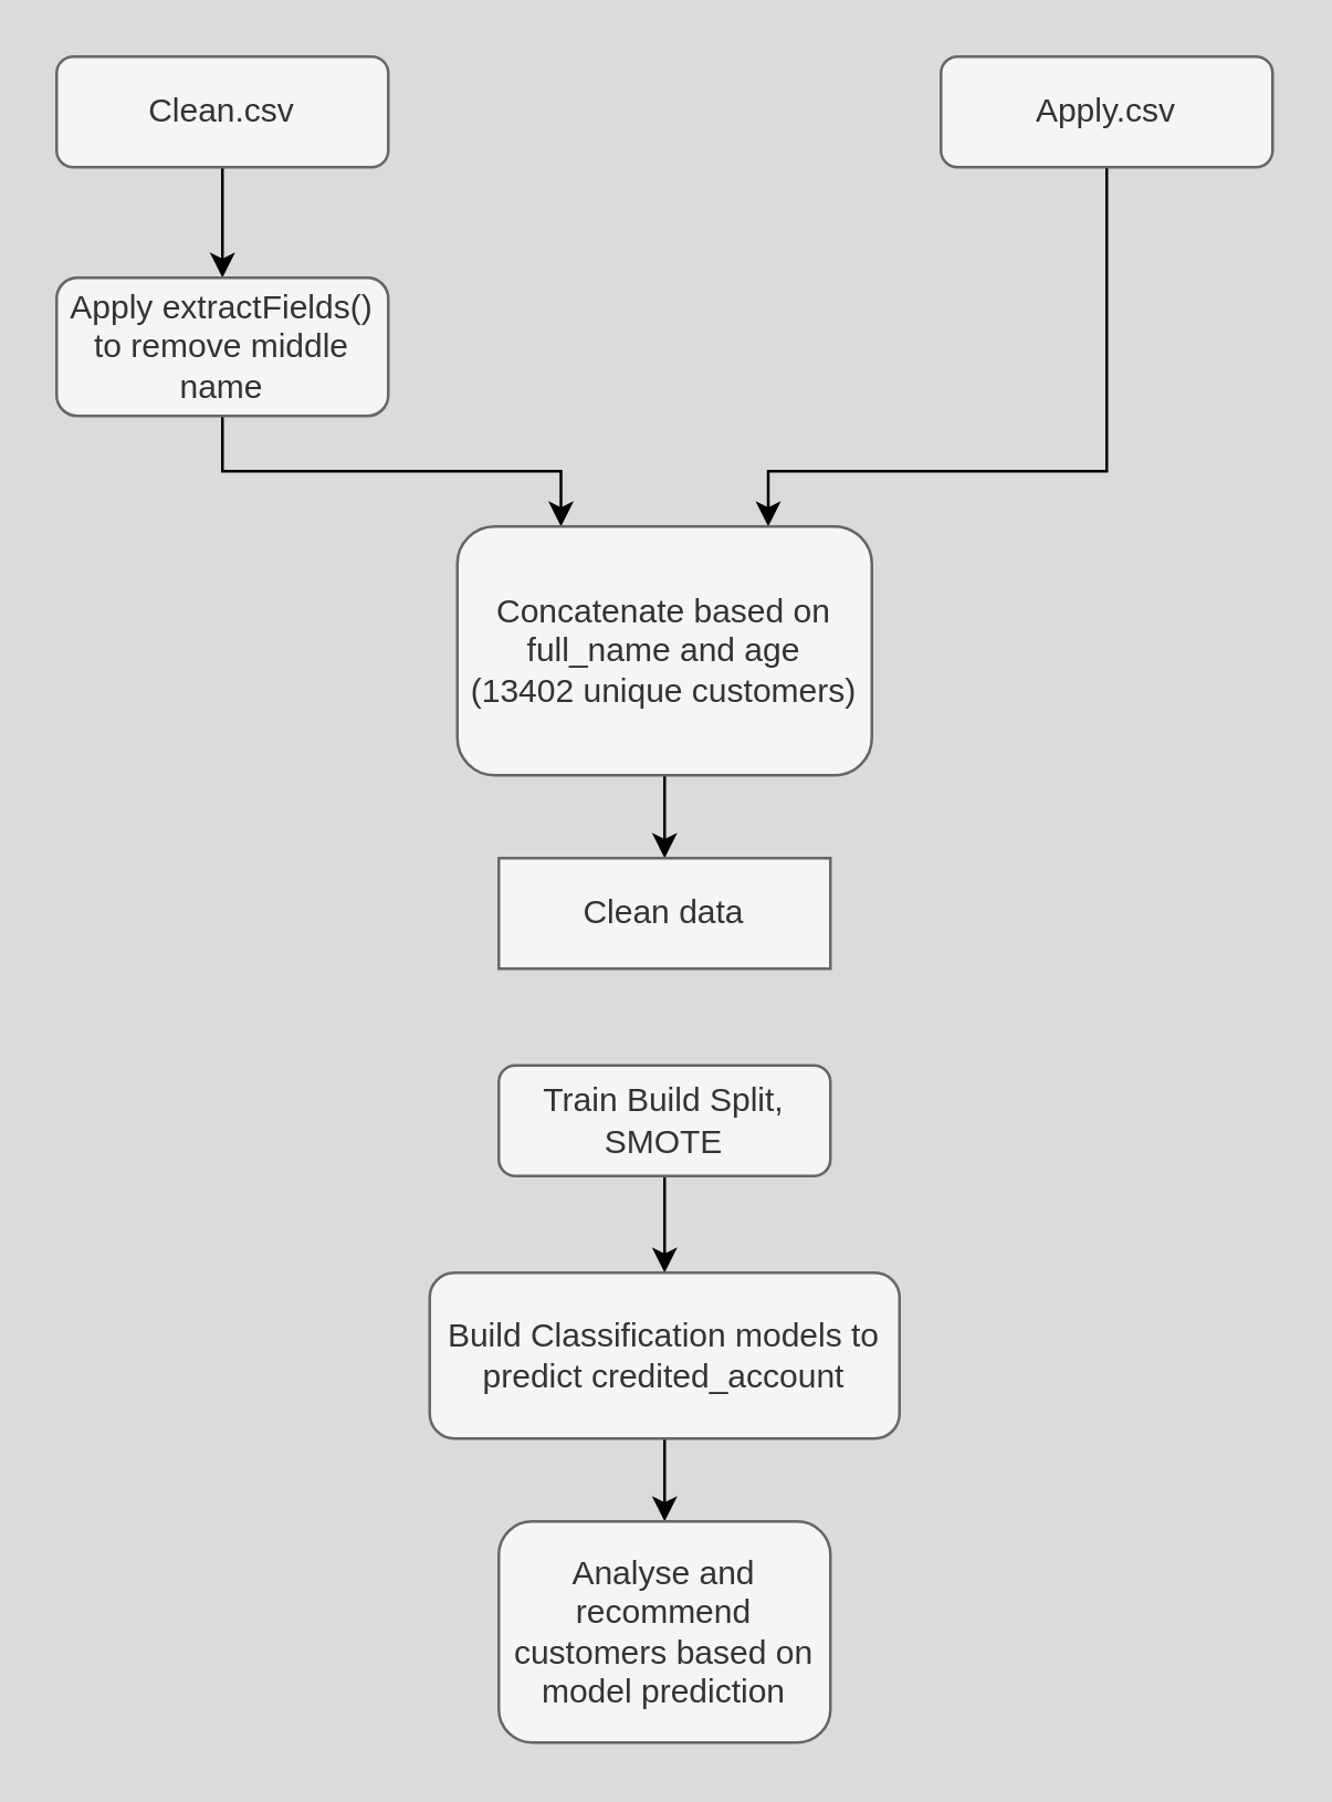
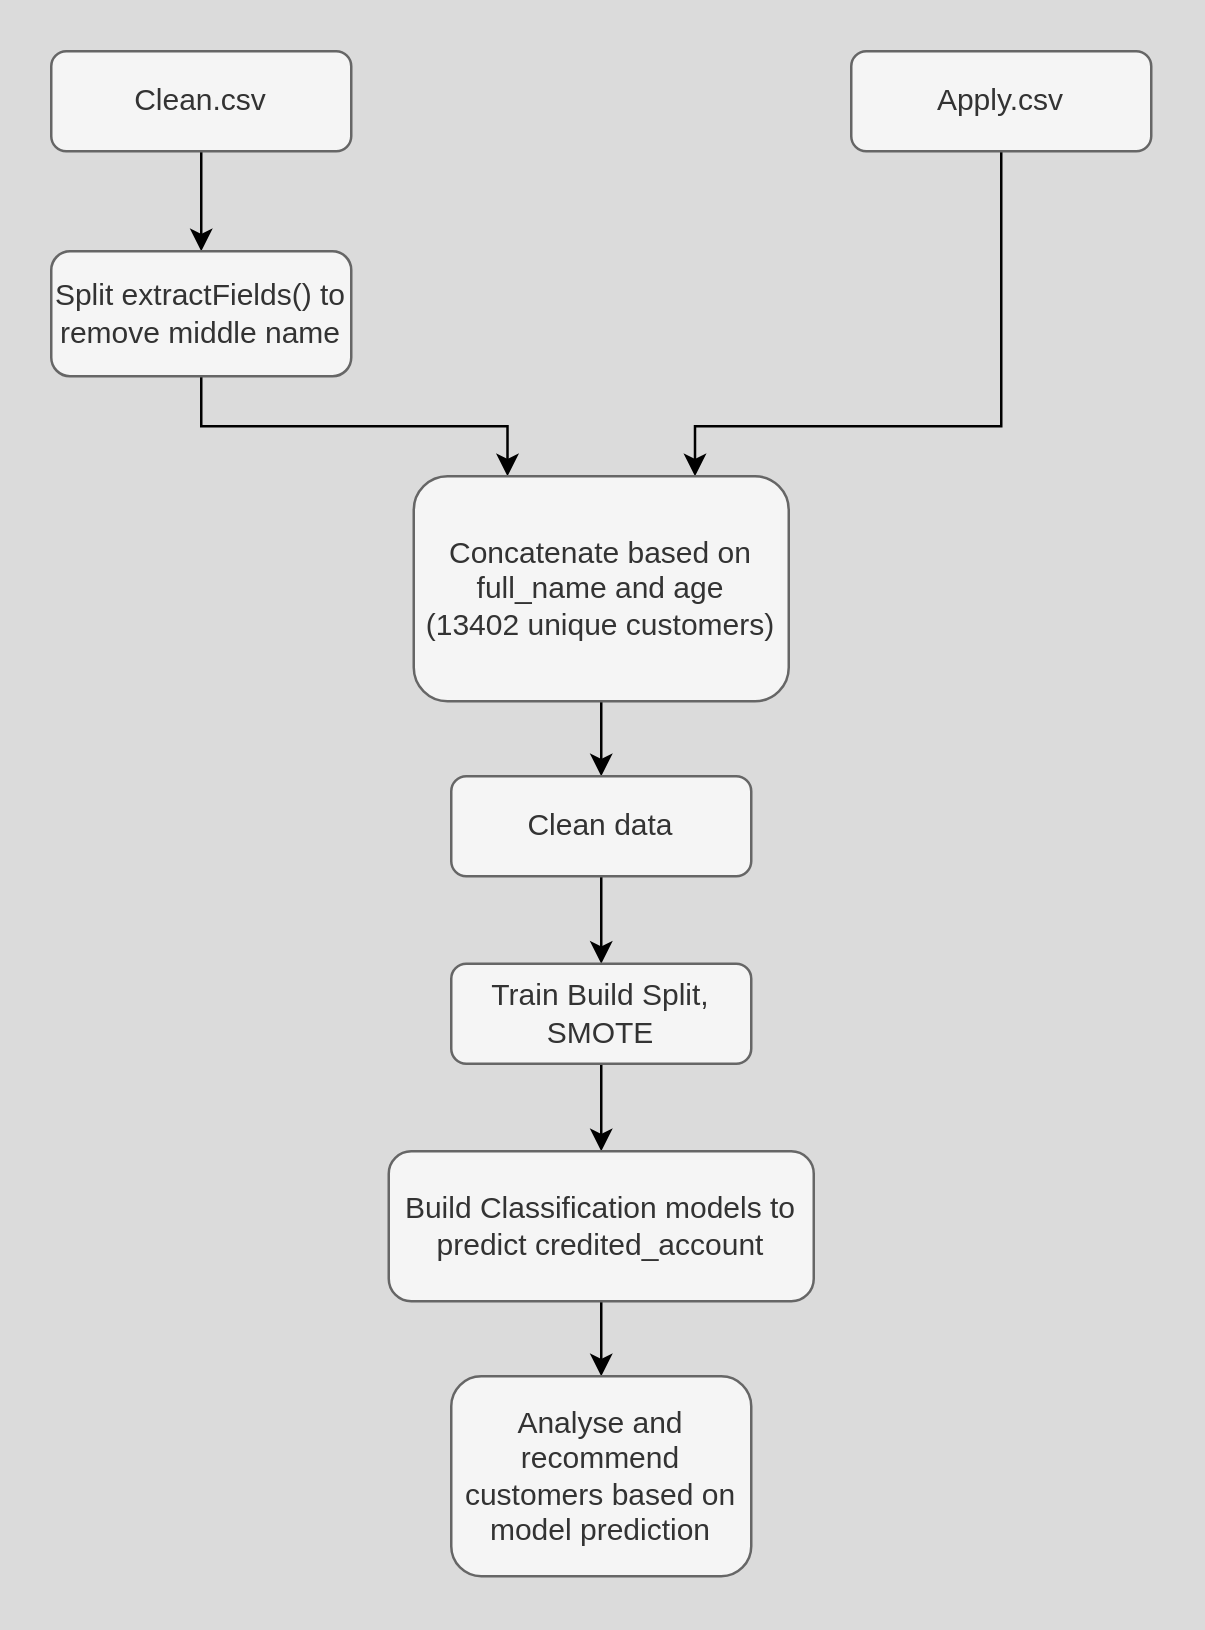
  <mxCell id="0" />
  <mxCell id="1" parent="0" />
  <mxCell id="2" value="" style="edgeStyle=orthogonalEdgeStyle;rounded=0;orthogonalLoop=1;jettySize=auto;html=1;" parent="1" source="3" target="5" edge="1"><mxGeometry relative="1" as="geometry" /></mxCell>
  <mxCell id="3" value="Clean.csv" style="rounded=1;whiteSpace=wrap;html=1;fontSize=12;glass=0;strokeWidth=1;shadow=0;fillColor=#f5f5f5;fontColor=#333333;strokeColor=#666666;" parent="1" vertex="1"><mxGeometry x="20" y="20" width="120" height="40" as="geometry" /></mxCell>
  <mxCell id="4" style="edgeStyle=orthogonalEdgeStyle;rounded=0;orthogonalLoop=1;jettySize=auto;html=1;exitX=0.5;exitY=1;exitDx=0;exitDy=0;entryX=0.25;entryY=0;entryDx=0;entryDy=0;" edge="1" parent="1" source="5" target="9"><mxGeometry relative="1" as="geometry"><mxPoint x="200" y="200" as="targetPoint" /><Array as="points"><mxPoint x="80" y="170" /><mxPoint x="203" y="170" /></Array></mxGeometry></mxCell>
- <mxCell id="5" value="Apply&amp;nbsp;extractFields() to remove middle name" style="rounded=1;whiteSpace=wrap;html=1;fontSize=12;glass=0;strokeWidth=1;shadow=0;fillColor=#f5f5f5;fontColor=#333333;strokeColor=#666666;" parent="1" vertex="1"><mxGeometry x="20" y="100" width="120" height="50" as="geometry" /></mxCell>
+ <mxCell id="5" value="Split&amp;nbsp;extractFields() to remove middle name" style="rounded=1;whiteSpace=wrap;html=1;fontSize=12;glass=0;strokeWidth=1;shadow=0;fillColor=#f5f5f5;fontColor=#333333;strokeColor=#666666;" parent="1" vertex="1"><mxGeometry x="20" y="100" width="120" height="50" as="geometry" /></mxCell>
  <mxCell id="6" value="" style="edgeStyle=orthogonalEdgeStyle;rounded=0;orthogonalLoop=1;jettySize=auto;html=1;exitX=0.5;exitY=1;exitDx=0;exitDy=0;entryX=0.75;entryY=0;entryDx=0;entryDy=0;" parent="1" source="7" target="9" edge="1"><mxGeometry relative="1" as="geometry"><mxPoint x="260" y="100" as="targetPoint" /><Array as="points"><mxPoint x="400" y="170" /><mxPoint x="277" y="170" /></Array></mxGeometry></mxCell>
  <mxCell id="7" value="Apply.csv" style="rounded=1;whiteSpace=wrap;html=1;fontSize=12;glass=0;strokeWidth=1;shadow=0;fillColor=#f5f5f5;fontColor=#333333;strokeColor=#666666;" parent="1" vertex="1"><mxGeometry x="340" y="20" width="120" height="40" as="geometry" /></mxCell>
  <mxCell id="8" value="" style="edgeStyle=orthogonalEdgeStyle;rounded=0;orthogonalLoop=1;jettySize=auto;html=1;" edge="1" parent="1" source="9" target="11"><mxGeometry relative="1" as="geometry" /></mxCell>
  <mxCell id="9" value="Concatenate based on full_name and age&lt;br&gt;(13402 unique customers)" style="rounded=1;whiteSpace=wrap;html=1;fontSize=12;glass=0;strokeWidth=1;shadow=0;fillColor=#f5f5f5;fontColor=#333333;strokeColor=#666666;" vertex="1" parent="1"><mxGeometry x="165" y="190" width="150" height="90" as="geometry" /></mxCell>
- <mxCell id="11" value="Clean data" style="whiteSpace=wrap;html=1;fontSize=12;glass=0;strokeWidth=1;shadow=0;fillColor=#f5f5f5;fontColor=#333333;strokeColor=#666666;rounded=0;" vertex="1" parent="1"><mxGeometry x="180" y="310" width="120" height="40" as="geometry" /></mxCell>
+ <mxCell id="10" value="" style="edgeStyle=orthogonalEdgeStyle;rounded=0;orthogonalLoop=1;jettySize=auto;html=1;" edge="1" parent="1" source="11" target="13"><mxGeometry relative="1" as="geometry" /></mxCell>
+ <mxCell id="11" value="Clean data" style="rounded=1;whiteSpace=wrap;html=1;fontSize=12;glass=0;strokeWidth=1;shadow=0;fillColor=#f5f5f5;fontColor=#333333;strokeColor=#666666;" vertex="1" parent="1"><mxGeometry x="180" y="310" width="120" height="40" as="geometry" /></mxCell>
  <mxCell id="12" value="" style="edgeStyle=orthogonalEdgeStyle;rounded=0;orthogonalLoop=1;jettySize=auto;html=1;" edge="1" parent="1" source="13" target="15"><mxGeometry relative="1" as="geometry" /></mxCell>
  <mxCell id="13" value="Train Build Split,&lt;br&gt;SMOTE" style="rounded=1;whiteSpace=wrap;html=1;fontSize=12;glass=0;strokeWidth=1;shadow=0;fillColor=#f5f5f5;fontColor=#333333;strokeColor=#666666;" vertex="1" parent="1"><mxGeometry x="180" y="385" width="120" height="40" as="geometry" /></mxCell>
  <mxCell id="14" value="" style="edgeStyle=orthogonalEdgeStyle;rounded=0;orthogonalLoop=1;jettySize=auto;html=1;" edge="1" parent="1" source="15" target="16"><mxGeometry relative="1" as="geometry" /></mxCell>
  <mxCell id="15" value="Build Classification models to predict credited_account" style="rounded=1;whiteSpace=wrap;html=1;fontSize=12;glass=0;strokeWidth=1;shadow=0;fillColor=#f5f5f5;fontColor=#333333;strokeColor=#666666;" vertex="1" parent="1"><mxGeometry x="155" y="460" width="170" height="60" as="geometry" /></mxCell>
  <mxCell id="16" value="Analyse and recommend customers based on model prediction" style="rounded=1;whiteSpace=wrap;html=1;fontSize=12;glass=0;strokeWidth=1;shadow=0;fillColor=#f5f5f5;fontColor=#333333;strokeColor=#666666;" vertex="1" parent="1"><mxGeometry x="180" y="550" width="120" height="80" as="geometry" /></mxCell>
